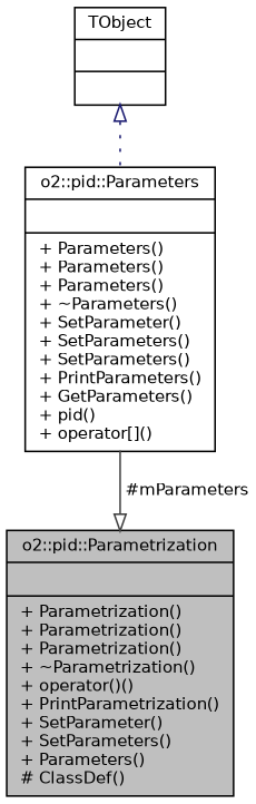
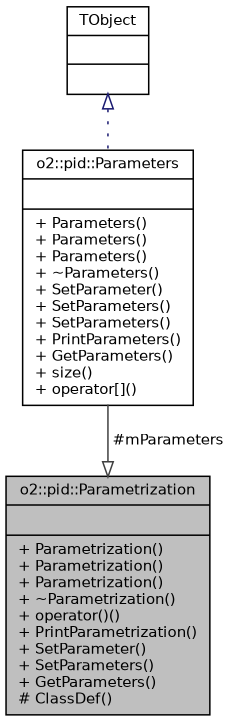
  digraph {
    node [color=black fontname=Helvetica fontsize=10 shape=record]
    edge [fontname=Helvetica fontsize=10 labelfontname=Helvetica labelfontsize=10]
-   n1 [fillcolor=grey75 fontcolor=black height=0.2 label="{o2::pid::Parametrization\n||+ Parametrization()\l+ Parametrization()\l+ Parametrization()\l+ ~Parametrization()\l+ operator()()\l+ PrintParametrization()\l+ SetParameter()\l+ SetParameters()\l+ Parameters()\l# ClassDef()\l}" style=filled width=0.4]
-   n2 [height=0.2 label="{o2::pid::Parameters\n||+ Parameters()\l+ Parameters()\l+ Parameters()\l+ ~Parameters()\l+ SetParameter()\l+ SetParameters()\l+ SetParameters()\l+ PrintParameters()\l+ GetParameters()\l+ pid()\l+ operator[]()\l}" width=0.4]
+   n1 [fillcolor=grey75 fontcolor=black height=0.2 label="{o2::pid::Parametrization\n||+ Parametrization()\l+ Parametrization()\l+ Parametrization()\l+ ~Parametrization()\l+ operator()()\l+ PrintParametrization()\l+ SetParameter()\l+ SetParameters()\l+ GetParameters()\l# ClassDef()\l}" style=filled width=0.4]
+   n2 [height=0.2 label="{o2::pid::Parameters\n||+ Parameters()\l+ Parameters()\l+ Parameters()\l+ ~Parameters()\l+ SetParameter()\l+ SetParameters()\l+ SetParameters()\l+ PrintParameters()\l+ GetParameters()\l+ size()\l+ operator[]()\l}" width=0.4]
    n3 [height=0.2 label="{TObject\n||}" width=0.4]
    n2 -> n1 [arrowhead=onormal color=grey25 label=" #mParameters" style=solid]
    n3 -> n2 [arrowtail=onormal color=midnightblue dir=back style=dotted]
  }
